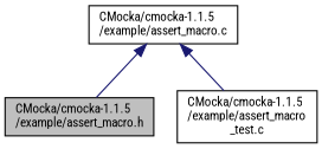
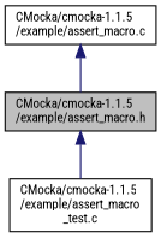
  digraph {
    fontname="Roboto Condensed"
    node [color=black fillcolor=white fontname="Roboto Condensed" fontsize=10 shape=record style=filled]
    edge [color=midnightblue dir=back fontname="Roboto Condensed" fontsize=10 labelfontname=Helvetica labelfontsize=10 style=solid]
    n1 [fillcolor=grey75 fontcolor=black height=0.2 label="CMocka/cmocka-1.1.5\l/example/assert_macro.h" width=0.4]
    n2 [height=0.2 label="CMocka/cmocka-1.1.5\l/example/assert_macro\l_test.c" width=0.4]
    n3 [height=0.2 label="CMocka/cmocka-1.1.5\l/example/assert_macro.c" width=0.4]
-   n3 -> n2
+   n1 -> n2
    n3 -> n1
  }
